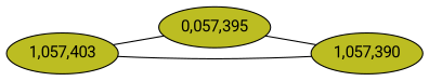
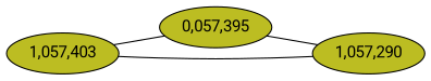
  graph {
    fontname=Roboto
    rankdir=LR
    node [fillcolor="#bcbd22" fontcolor="#000000" fontname=Roboto style=filled]
    edge [fontname=Roboto]
    n1 [label="0,057,395"]
    "1,057,403"
-   "1,057,390"
+   "1,057,390" [label="1,057,290"]
    n1 -- "1,057,390"
    "1,057,403" -- n1
    "1,057,403" -- "1,057,390"
  }
